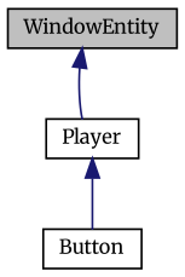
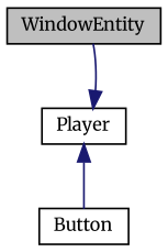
  digraph {
    fontname=Merriweather
    node [color=black fillcolor=white fontname=Merriweather fontsize=10 shape=record style=filled]
    edge [color=midnightblue dir=back fontname=Merriweather fontsize=10 labelfontname=Helvetica labelfontsize=10 style=solid]
    n1 [fillcolor=grey75 fontcolor=black height=0.2 label=WindowEntity width=0.4]
    n2 [height=0.2 label=Player width=0.4]
    n3 [height=0.2 label=Button width=0.4]
-   n1 -> n2
+   n2 -> n1
    n2 -> n3
  }
